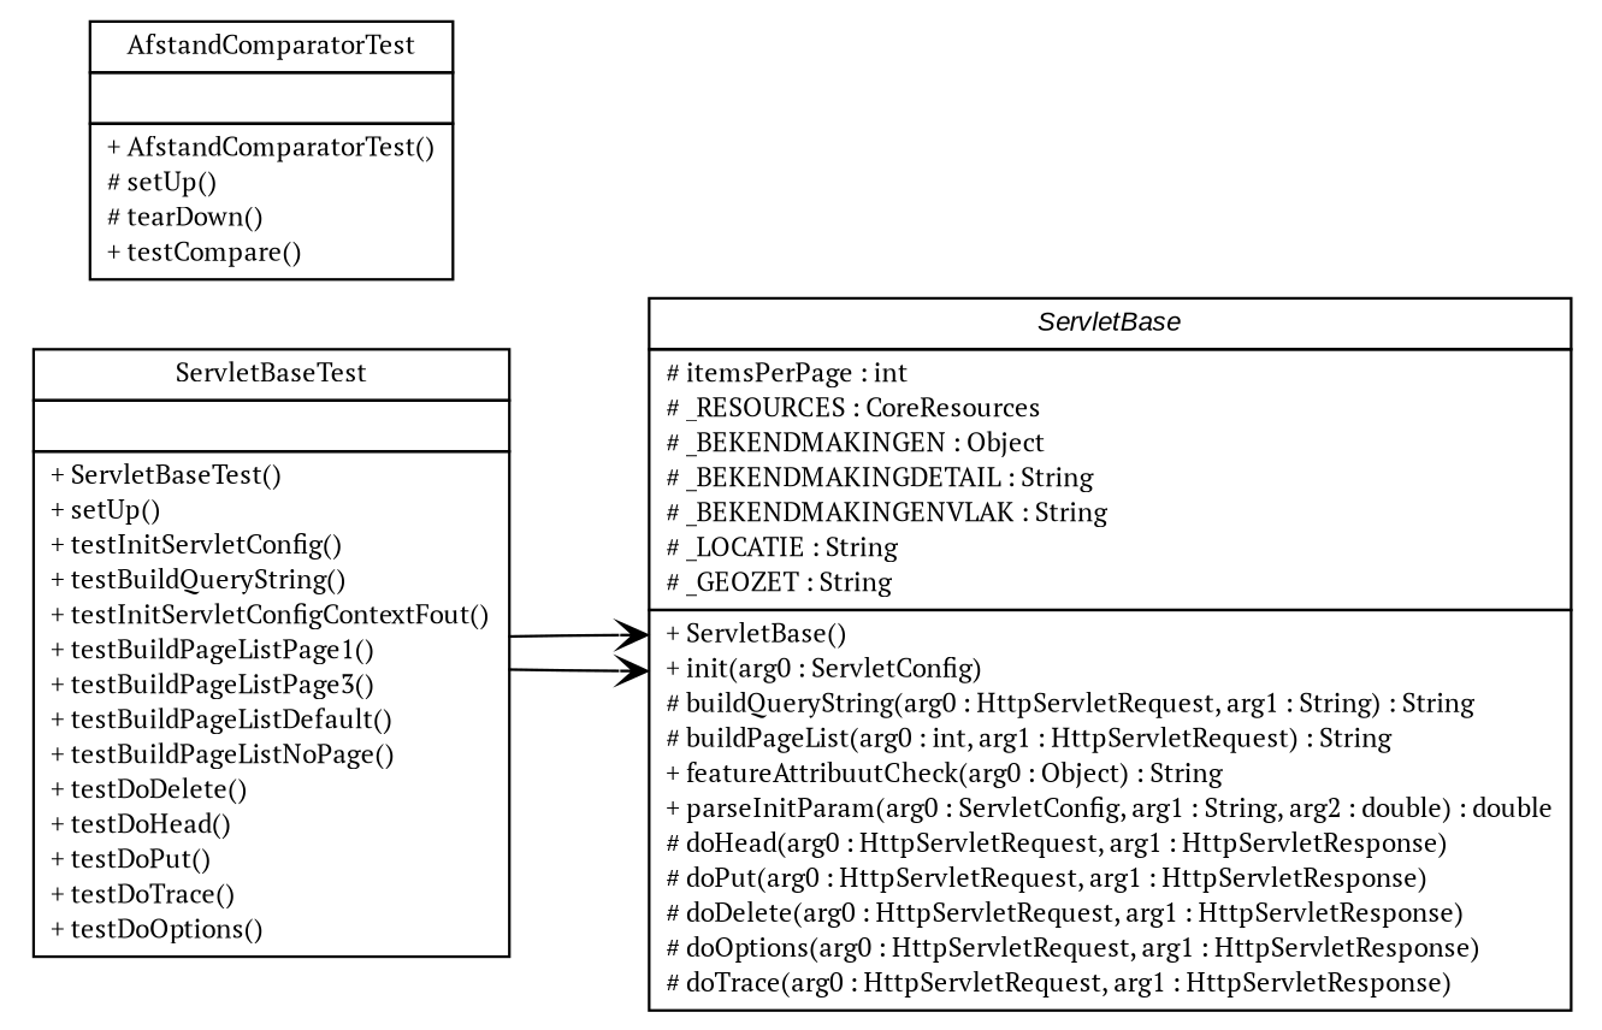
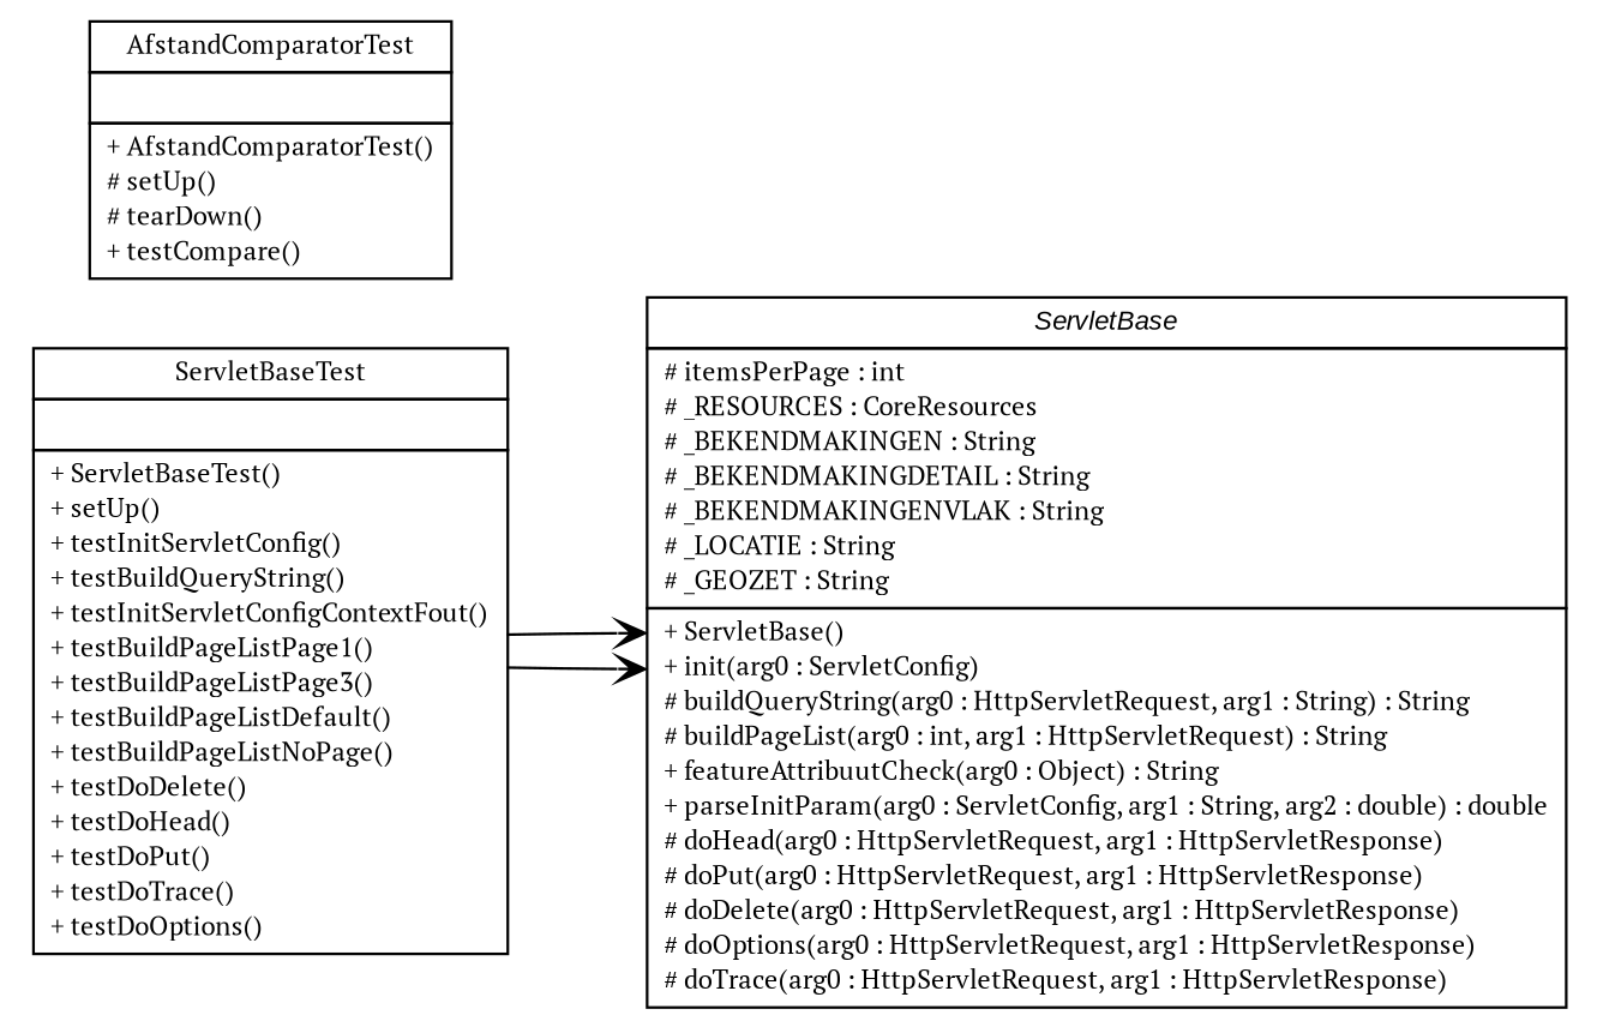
  digraph {
    nodesep=0.25
    ranksep=0.5
    rankdir=LR
    fontname="PT Serif"
    node [fontcolor=black fontname="PT Serif" fontsize=10.0 shape=plaintext]
    edge [arrowhead=open color=black fontcolor=black fontname="PT Serif" fontsize=10.0 headport=p labelfontname=arial labelfontsize=10 tailport=p]
    n1 [label=<<table title="nl.geozet.common.ServletBaseTest" border="0" cellborder="1" cellspacing="0" cellpadding="2" port="p" href="./ServletBaseTest.html"> 		<tr><td><table border="0" cellspacing="0" cellpadding="1"> <tr><td align="center" balign="center"> ServletBaseTest </td></tr> 		</table></td></tr> 		<tr><td><table border="0" cellspacing="0" cellpadding="1"> <tr><td align="left" balign="left">  </td></tr> 		</table></td></tr> 		<tr><td><table border="0" cellspacing="0" cellpadding="1"> <tr><td align="left" balign="left"> + ServletBaseTest() </td></tr> <tr><td align="left" balign="left"> + setUp() </td></tr> <tr><td align="left" balign="left"> + testInitServletConfig() </td></tr> <tr><td align="left" balign="left"> + testBuildQueryString() </td></tr> <tr><td align="left" balign="left"> + testInitServletConfigContextFout() </td></tr> <tr><td align="left" balign="left"> + testBuildPageListPage1() </td></tr> <tr><td align="left" balign="left"> + testBuildPageListPage3() </td></tr> <tr><td align="left" balign="left"> + testBuildPageListDefault() </td></tr> <tr><td align="left" balign="left"> + testBuildPageListNoPage() </td></tr> <tr><td align="left" balign="left"> + testDoDelete() </td></tr> <tr><td align="left" balign="left"> + testDoHead() </td></tr> <tr><td align="left" balign="left"> + testDoPut() </td></tr> <tr><td align="left" balign="left"> + testDoTrace() </td></tr> <tr><td align="left" balign="left"> + testDoOptions() </td></tr> 		</table></td></tr> 		</table>>]
-   n2 [label=<<table title="nl.geozet.common.ServletBase" border="0" cellborder="1" cellspacing="0" cellpadding="2" port="p"> 		<tr><td><table border="0" cellspacing="0" cellpadding="1"> <tr><td align="center" balign="center"><font face="arial italic"> ServletBase </font></td></tr> 		</table></td></tr> 		<tr><td><table border="0" cellspacing="0" cellpadding="1"> <tr><td align="left" balign="left"> # itemsPerPage : int </td></tr> <tr><td align="left" balign="left"> # _RESOURCES : CoreResources </td></tr> <tr><td align="left" balign="left"> # _BEKENDMAKINGEN : Object </td></tr> <tr><td align="left" balign="left"> # _BEKENDMAKINGDETAIL : String </td></tr> <tr><td align="left" balign="left"> # _BEKENDMAKINGENVLAK : String </td></tr> <tr><td align="left" balign="left"> # _LOCATIE : String </td></tr> <tr><td align="left" balign="left"> # _GEOZET : String </td></tr> 		</table></td></tr> 		<tr><td><table border="0" cellspacing="0" cellpadding="1"> <tr><td align="left" balign="left"> + ServletBase() </td></tr> <tr><td align="left" balign="left"> + init(arg0 : ServletConfig) </td></tr> <tr><td align="left" balign="left"> # buildQueryString(arg0 : HttpServletRequest, arg1 : String) : String </td></tr> <tr><td align="left" balign="left"> # buildPageList(arg0 : int, arg1 : HttpServletRequest) : String </td></tr> <tr><td align="left" balign="left"> + featureAttribuutCheck(arg0 : Object) : String </td></tr> <tr><td align="left" balign="left"> + parseInitParam(arg0 : ServletConfig, arg1 : String, arg2 : double) : double </td></tr> <tr><td align="left" balign="left"> # doHead(arg0 : HttpServletRequest, arg1 : HttpServletResponse) </td></tr> <tr><td align="left" balign="left"> # doPut(arg0 : HttpServletRequest, arg1 : HttpServletResponse) </td></tr> <tr><td align="left" balign="left"> # doDelete(arg0 : HttpServletRequest, arg1 : HttpServletResponse) </td></tr> <tr><td align="left" balign="left"> # doOptions(arg0 : HttpServletRequest, arg1 : HttpServletResponse) </td></tr> <tr><td align="left" balign="left"> # doTrace(arg0 : HttpServletRequest, arg1 : HttpServletResponse) </td></tr> 		</table></td></tr> 		</table>>]
+   n2 [label=<<table title="nl.geozet.common.ServletBase" border="0" cellborder="1" cellspacing="0" cellpadding="2" port="p"> 		<tr><td><table border="0" cellspacing="0" cellpadding="1"> <tr><td align="center" balign="center"><font face="arial italic"> ServletBase </font></td></tr> 		</table></td></tr> 		<tr><td><table border="0" cellspacing="0" cellpadding="1"> <tr><td align="left" balign="left"> # itemsPerPage : int </td></tr> <tr><td align="left" balign="left"> # _RESOURCES : CoreResources </td></tr> <tr><td align="left" balign="left"> # _BEKENDMAKINGEN : String </td></tr> <tr><td align="left" balign="left"> # _BEKENDMAKINGDETAIL : String </td></tr> <tr><td align="left" balign="left"> # _BEKENDMAKINGENVLAK : String </td></tr> <tr><td align="left" balign="left"> # _LOCATIE : String </td></tr> <tr><td align="left" balign="left"> # _GEOZET : String </td></tr> 		</table></td></tr> 		<tr><td><table border="0" cellspacing="0" cellpadding="1"> <tr><td align="left" balign="left"> + ServletBase() </td></tr> <tr><td align="left" balign="left"> + init(arg0 : ServletConfig) </td></tr> <tr><td align="left" balign="left"> # buildQueryString(arg0 : HttpServletRequest, arg1 : String) : String </td></tr> <tr><td align="left" balign="left"> # buildPageList(arg0 : int, arg1 : HttpServletRequest) : String </td></tr> <tr><td align="left" balign="left"> + featureAttribuutCheck(arg0 : Object) : String </td></tr> <tr><td align="left" balign="left"> + parseInitParam(arg0 : ServletConfig, arg1 : String, arg2 : double) : double </td></tr> <tr><td align="left" balign="left"> # doHead(arg0 : HttpServletRequest, arg1 : HttpServletResponse) </td></tr> <tr><td align="left" balign="left"> # doPut(arg0 : HttpServletRequest, arg1 : HttpServletResponse) </td></tr> <tr><td align="left" balign="left"> # doDelete(arg0 : HttpServletRequest, arg1 : HttpServletResponse) </td></tr> <tr><td align="left" balign="left"> # doOptions(arg0 : HttpServletRequest, arg1 : HttpServletResponse) </td></tr> <tr><td align="left" balign="left"> # doTrace(arg0 : HttpServletRequest, arg1 : HttpServletResponse) </td></tr> 		</table></td></tr> 		</table>>]
    n3 [label=<<table title="nl.geozet.common.AfstandComparatorTest" border="0" cellborder="1" cellspacing="0" cellpadding="2" port="p" href="./AfstandComparatorTest.html"> 		<tr><td><table border="0" cellspacing="0" cellpadding="1"> <tr><td align="center" balign="center"> AfstandComparatorTest </td></tr> 		</table></td></tr> 		<tr><td><table border="0" cellspacing="0" cellpadding="1"> <tr><td align="left" balign="left">  </td></tr> 		</table></td></tr> 		<tr><td><table border="0" cellspacing="0" cellpadding="1"> <tr><td align="left" balign="left"> + AfstandComparatorTest() </td></tr> <tr><td align="left" balign="left"> # setUp() </td></tr> <tr><td align="left" balign="left"> # tearDown() </td></tr> <tr><td align="left" balign="left"> + testCompare() </td></tr> 		</table></td></tr> 		</table>>]
    n1 -> n2
    n1 -> n2
  }
